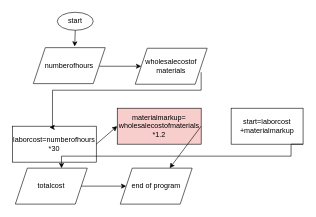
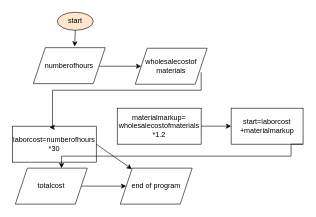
  <mxCell id="0" />
  <mxCell id="1" parent="0" />
- <mxCell id="2" value="start" style="ellipse;whiteSpace=wrap;html=1;" vertex="1" parent="1"><mxGeometry x="95" y="20" width="60" height="30" as="geometry" /></mxCell>
+ <mxCell id="2" value="start" style="ellipse;whiteSpace=wrap;html=1;fillColor=#ffe6cc;" vertex="1" parent="1"><mxGeometry x="95" y="20" width="60" height="30" as="geometry" /></mxCell>
  <mxCell id="3" value="numberofhours" style="shape=parallelogram;perimeter=parallelogramPerimeter;whiteSpace=wrap;html=1;fixedSize=1;" vertex="1" parent="1"><mxGeometry x="55" y="79" width="120" height="60" as="geometry" /></mxCell>
  <mxCell id="4" value="wholesalecostof&lt;div&gt;materials&lt;/div&gt;" style="shape=parallelogram;perimeter=parallelogramPerimeter;whiteSpace=wrap;html=1;fixedSize=1;" vertex="1" parent="1"><mxGeometry x="225" y="80" width="120" height="60" as="geometry" /></mxCell>
  <mxCell id="5" value="laborcost=numberofhours&lt;div&gt;*30&lt;/div&gt;" style="rounded=0;whiteSpace=wrap;html=1;" vertex="1" parent="1"><mxGeometry x="20" y="210" width="140" height="60" as="geometry" /></mxCell>
  <mxCell id="6" value="start=laborcost&lt;div&gt;+materialmarkup&lt;/div&gt;" style="rounded=0;whiteSpace=wrap;html=1;" vertex="1" parent="1"><mxGeometry x="385" y="180" width="120" height="60" as="geometry" /></mxCell>
- <mxCell id="7" value="materialmarkup=&lt;div&gt;wholesalecostofmaterials&lt;/div&gt;&lt;div&gt;*1.2&lt;/div&gt;" style="rounded=0;whiteSpace=wrap;html=1;fillColor=#f8cecc;" vertex="1" parent="1"><mxGeometry x="195" y="180" width="140" height="60" as="geometry" /></mxCell>
+ <mxCell id="7" value="materialmarkup=&lt;div&gt;wholesalecostofmaterials&lt;/div&gt;&lt;div&gt;*1.2&lt;/div&gt;" style="rounded=0;whiteSpace=wrap;html=1;" vertex="1" parent="1"><mxGeometry x="195" y="180" width="140" height="60" as="geometry" /></mxCell>
  <mxCell id="8" value="totalcost" style="shape=parallelogram;perimeter=parallelogramPerimeter;whiteSpace=wrap;html=1;fixedSize=1;" vertex="1" parent="1"><mxGeometry x="25" y="280" width="120" height="60" as="geometry" /></mxCell>
  <mxCell id="9" value="end of program" style="shape=parallelogram;perimeter=parallelogramPerimeter;whiteSpace=wrap;html=1;fixedSize=1;" vertex="1" parent="1"><mxGeometry x="200" y="280" width="120" height="60" as="geometry" /></mxCell>
  <mxCell id="10" value="" style="endArrow=classic;html=1;rounded=0;entryX=0.575;entryY=-0.033;entryDx=0;entryDy=0;entryPerimeter=0;" edge="1" parent="1" target="3"><mxGeometry width="50" height="50" relative="1" as="geometry"><mxPoint x="125" y="50" as="sourcePoint" /><mxPoint x="175" as="targetPoint" y="0" /></mxGeometry></mxCell>
  <mxCell id="11" value="" style="endArrow=classic;html=1;rounded=0;" edge="1" parent="1" target="4"><mxGeometry width="50" height="50" relative="1" as="geometry"><mxPoint x="165" y="110" as="sourcePoint" /><mxPoint x="215" y="60" as="targetPoint" /></mxGeometry></mxCell>
  <mxCell id="12" value="" style="endArrow=classic;html=1;rounded=0;entryX=0.443;entryY=0.033;entryDx=0;entryDy=0;entryPerimeter=0;edgeStyle=orthogonalEdgeStyle;" edge="1" parent="1" target="5"><mxGeometry width="50" height="50" relative="1" as="geometry"><mxPoint x="335" y="120" as="sourcePoint" /><mxPoint x="385" y="70" as="targetPoint" /><Array as="points"><mxPoint x="335" y="150" /><mxPoint x="87" y="150" /></Array></mxGeometry></mxCell>
- <mxCell id="13" value="" style="endArrow=classic;html=1;rounded=0;exitX=1;exitY=0.5;exitDx=0;exitDy=0;entryX=0;entryY=0.5;entryDx=0;entryDy=0;" edge="1" parent="1" source="5" target="7"><mxGeometry width="50" height="50" relative="1" as="geometry"><mxPoint x="295" y="250" as="sourcePoint" /><mxPoint x="345" y="200" as="targetPoint" /></mxGeometry></mxCell>
- <mxCell id="14" value="" style="endArrow=classic;html=1;rounded=0;exitX=1;exitY=0.5;exitDx=0;exitDy=0;" edge="1" parent="1" source="7" target="9"><mxGeometry width="50" height="50" relative="1" as="geometry"><mxPoint x="295" y="250" as="sourcePoint" /><mxPoint x="345" y="200" as="targetPoint" /></mxGeometry></mxCell>
+ <mxCell id="13" value="" style="endArrow=classic;html=1;rounded=0;exitX=1;exitY=0.5;exitDx=0;exitDy=0;" edge="1" parent="1" source="5" target="9"><mxGeometry width="50" height="50" relative="1" as="geometry"><mxPoint x="295" y="250" as="sourcePoint" /><mxPoint x="345" y="200" as="targetPoint" /></mxGeometry></mxCell>
+ <mxCell id="14" value="" style="endArrow=classic;html=1;rounded=0;entryX=0;entryY=0.5;entryDx=0;entryDy=0;exitX=1;exitY=0.5;exitDx=0;exitDy=0;" edge="1" parent="1" source="7" target="6"><mxGeometry width="50" height="50" relative="1" as="geometry"><mxPoint x="295" y="250" as="sourcePoint" /><mxPoint x="345" y="200" as="targetPoint" /></mxGeometry></mxCell>
  <mxCell id="15" value="" style="endArrow=classic;html=1;rounded=0;entryX=0.642;entryY=0;entryDx=0;entryDy=0;entryPerimeter=0;exitX=1;exitY=1;exitDx=0;exitDy=0;edgeStyle=orthogonalEdgeStyle;" edge="1" parent="1" source="6" target="8"><mxGeometry width="50" height="50" relative="1" as="geometry"><mxPoint x="295" y="250" as="sourcePoint" /><mxPoint x="345" y="200" as="targetPoint" /><Array as="points"><mxPoint x="485" y="240" /><mxPoint x="485" y="260" /><mxPoint x="102" y="260" /></Array></mxGeometry></mxCell>
  <mxCell id="16" value="" style="endArrow=classic;html=1;rounded=0;exitX=1;exitY=0.5;exitDx=0;exitDy=0;entryX=0;entryY=0.5;entryDx=0;entryDy=0;" edge="1" parent="1" source="8" target="9"><mxGeometry width="50" height="50" relative="1" as="geometry"><mxPoint x="295" y="250" as="sourcePoint" /><mxPoint x="345" y="200" as="targetPoint" /></mxGeometry></mxCell>
